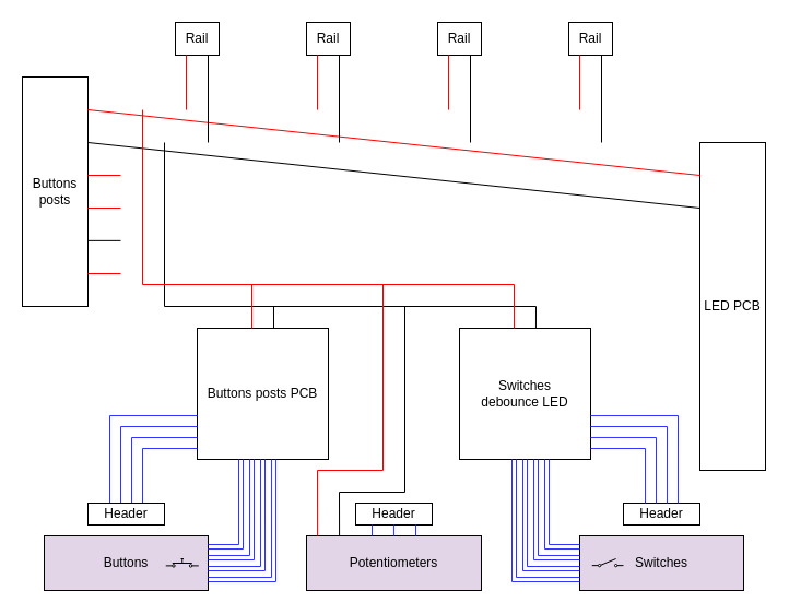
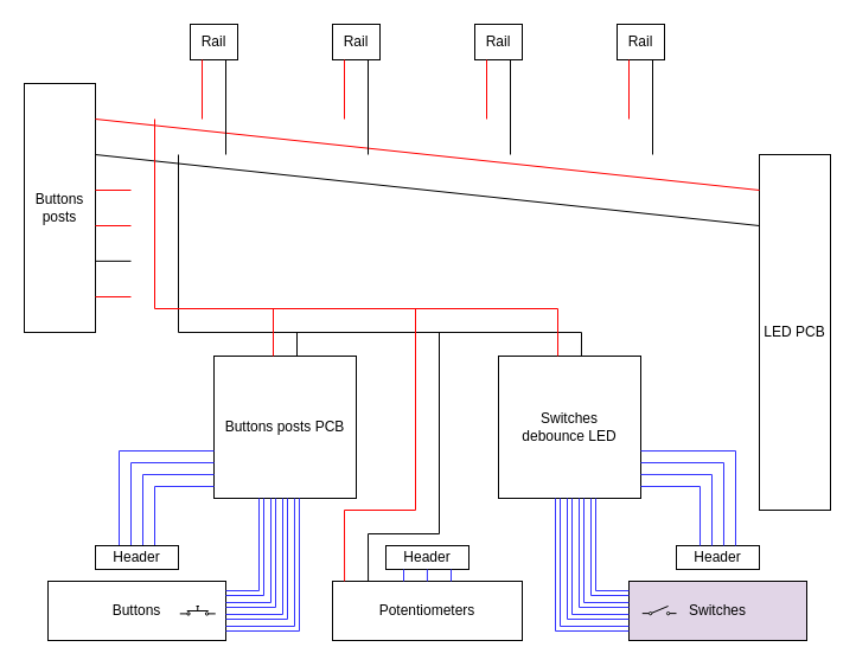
  <mxCell id="0" />
  <mxCell id="1" parent="0" />
  <mxCell id="2" value="Buttons posts" style="rounded=0;whiteSpace=wrap;html=1;" vertex="1" parent="1"><mxGeometry x="20" y="70" width="60" height="210" as="geometry" /></mxCell>
  <mxCell id="3" value="LED PCB" style="rounded=0;whiteSpace=wrap;html=1;" vertex="1" parent="1"><mxGeometry x="640" y="130" width="60" height="300" as="geometry" /></mxCell>
  <mxCell id="4" value="Switches debounce&lt;span style=&quot;background-color: initial;&quot;&gt;&amp;nbsp;LED&lt;/span&gt;" style="rounded=0;whiteSpace=wrap;html=1;" vertex="1" parent="1"><mxGeometry x="420" y="300" width="120" height="120" as="geometry" /></mxCell>
  <mxCell id="5" value="Buttons posts&lt;span style=&quot;background-color: initial;&quot;&gt;&amp;nbsp;PCB&lt;/span&gt;" style="rounded=0;whiteSpace=wrap;html=1;" vertex="1" parent="1"><mxGeometry x="180" y="300" width="120" height="120" as="geometry" /></mxCell>
- <mxCell id="6" value="Potentiometers" style="rounded=0;whiteSpace=wrap;html=1;fillColor=#e1d5e7;" vertex="1" parent="1"><mxGeometry x="280" y="490" width="160" height="50" as="geometry" /></mxCell>
+ <mxCell id="6" value="Potentiometers" style="rounded=0;whiteSpace=wrap;html=1;" vertex="1" parent="1"><mxGeometry x="280" y="490" width="160" height="50" as="geometry" /></mxCell>
  <mxCell id="7" value="Switches" style="rounded=0;whiteSpace=wrap;html=1;fillColor=#e1d5e7;" vertex="1" parent="1"><mxGeometry x="530" y="490" width="150" height="50" as="geometry" /></mxCell>
- <mxCell id="8" value="Buttons" style="rounded=0;whiteSpace=wrap;html=1;fillColor=#e1d5e7;" vertex="1" parent="1"><mxGeometry x="40" y="490" width="150" height="50" as="geometry" /></mxCell>
+ <mxCell id="8" value="Buttons" style="rounded=0;whiteSpace=wrap;html=1;" vertex="1" parent="1"><mxGeometry x="40" y="490" width="150" height="50" as="geometry" /></mxCell>
  <mxCell id="9" value="Rail" style="rounded=0;whiteSpace=wrap;html=1;" vertex="1" parent="1"><mxGeometry x="160" y="20" width="40" height="30" as="geometry" /></mxCell>
  <mxCell id="10" value="Rail" style="rounded=0;whiteSpace=wrap;html=1;" vertex="1" parent="1"><mxGeometry x="280" y="20" width="40" height="30" as="geometry" /></mxCell>
  <mxCell id="11" value="Rail" style="rounded=0;whiteSpace=wrap;html=1;" vertex="1" parent="1"><mxGeometry x="400" y="20" width="40" height="30" as="geometry" /></mxCell>
  <mxCell id="12" value="Rail" style="rounded=0;whiteSpace=wrap;html=1;" vertex="1" parent="1"><mxGeometry x="520" y="20" width="40" height="30" as="geometry" /></mxCell>
  <mxCell id="13" value="" style="endArrow=none;html=1;rounded=0;fillColor=#f8cecc;strokeColor=#FF0000;" edge="1" parent="1"><mxGeometry width="50" height="50" relative="1" as="geometry"><mxPoint x="80" y="250" as="sourcePoint" /><mxPoint x="110" y="250" as="targetPoint" /></mxGeometry></mxCell>
  <mxCell id="14" value="" style="endArrow=none;html=1;rounded=0;" edge="1" parent="1"><mxGeometry width="50" height="50" relative="1" as="geometry"><mxPoint x="80" y="219.86" as="sourcePoint" /><mxPoint x="110" y="219.86" as="targetPoint" /></mxGeometry></mxCell>
  <mxCell id="15" value="" style="endArrow=none;html=1;rounded=0;fillColor=#f8cecc;strokeColor=#FF0000;" edge="1" parent="1"><mxGeometry width="50" height="50" relative="1" as="geometry"><mxPoint x="80" y="190" as="sourcePoint" /><mxPoint x="110" y="190" as="targetPoint" /></mxGeometry></mxCell>
  <mxCell id="16" value="" style="endArrow=none;html=1;rounded=0;fillColor=#f8cecc;strokeColor=#FF0000;" edge="1" parent="1"><mxGeometry width="50" height="50" relative="1" as="geometry"><mxPoint x="80" y="160" as="sourcePoint" /><mxPoint x="110" y="160" as="targetPoint" /></mxGeometry></mxCell>
  <mxCell id="17" value="" style="endArrow=none;html=1;rounded=0;entryX=0;entryY=0.2;entryDx=0;entryDy=0;entryPerimeter=0;" edge="1" parent="1" target="3"><mxGeometry width="50" height="50" relative="1" as="geometry"><mxPoint x="80" y="130" as="sourcePoint" /><mxPoint x="590" y="130" as="targetPoint" /></mxGeometry></mxCell>
  <mxCell id="18" value="" style="endArrow=none;html=1;rounded=0;fillColor=#f8cecc;strokeColor=#FF0000;entryX=0;entryY=0.1;entryDx=0;entryDy=0;entryPerimeter=0;" edge="1" parent="1" target="3"><mxGeometry width="50" height="50" relative="1" as="geometry"><mxPoint x="80" y="100" as="sourcePoint" /><mxPoint x="630" y="100" as="targetPoint" /></mxGeometry></mxCell>
  <mxCell id="19" value="" style="endArrow=none;html=1;rounded=0;fillColor=#f8cecc;strokeColor=#FF0000;exitX=0.25;exitY=1;exitDx=0;exitDy=0;" edge="1" parent="1" source="9"><mxGeometry width="50" height="50" relative="1" as="geometry"><mxPoint x="160" y="60" as="sourcePoint" /><mxPoint x="170" y="100" as="targetPoint" /></mxGeometry></mxCell>
  <mxCell id="20" value="" style="endArrow=none;html=1;rounded=0;fillColor=#f8cecc;strokeColor=#FF0000;exitX=0.25;exitY=1;exitDx=0;exitDy=0;" edge="1" parent="1"><mxGeometry width="50" height="50" relative="1" as="geometry"><mxPoint x="290" y="50" as="sourcePoint" /><mxPoint x="290" y="100" as="targetPoint" /></mxGeometry></mxCell>
  <mxCell id="21" value="" style="endArrow=none;html=1;rounded=0;fillColor=#f8cecc;strokeColor=#FF0000;exitX=0.25;exitY=1;exitDx=0;exitDy=0;" edge="1" parent="1"><mxGeometry width="50" height="50" relative="1" as="geometry"><mxPoint x="410" y="50" as="sourcePoint" /><mxPoint x="410" y="100" as="targetPoint" /></mxGeometry></mxCell>
  <mxCell id="22" value="" style="endArrow=none;html=1;rounded=0;fillColor=#f8cecc;strokeColor=#FF0000;exitX=0.25;exitY=1;exitDx=0;exitDy=0;" edge="1" parent="1"><mxGeometry width="50" height="50" relative="1" as="geometry"><mxPoint x="530" y="50" as="sourcePoint" /><mxPoint x="530" y="100" as="targetPoint" /></mxGeometry></mxCell>
  <mxCell id="23" value="" style="endArrow=none;html=1;rounded=0;fillColor=#f8cecc;strokeColor=#000000;exitX=0.25;exitY=1;exitDx=0;exitDy=0;" edge="1" parent="1"><mxGeometry width="50" height="50" relative="1" as="geometry"><mxPoint x="190" y="50" as="sourcePoint" /><mxPoint x="190" y="130" as="targetPoint" /></mxGeometry></mxCell>
  <mxCell id="24" value="" style="endArrow=none;html=1;rounded=0;fillColor=#f8cecc;strokeColor=#000000;exitX=0.25;exitY=1;exitDx=0;exitDy=0;" edge="1" parent="1"><mxGeometry width="50" height="50" relative="1" as="geometry"><mxPoint x="550" y="50" as="sourcePoint" /><mxPoint x="550" y="130" as="targetPoint" /></mxGeometry></mxCell>
  <mxCell id="25" value="" style="endArrow=none;html=1;rounded=0;fillColor=#f8cecc;strokeColor=#000000;exitX=0.25;exitY=1;exitDx=0;exitDy=0;" edge="1" parent="1"><mxGeometry width="50" height="50" relative="1" as="geometry"><mxPoint x="430" y="50" as="sourcePoint" /><mxPoint x="430" y="130" as="targetPoint" /></mxGeometry></mxCell>
  <mxCell id="26" value="" style="endArrow=none;html=1;rounded=0;fillColor=#f8cecc;strokeColor=#000000;exitX=0.25;exitY=1;exitDx=0;exitDy=0;" edge="1" parent="1"><mxGeometry width="50" height="50" relative="1" as="geometry"><mxPoint x="310" y="50" as="sourcePoint" /><mxPoint x="310" y="130" as="targetPoint" /></mxGeometry></mxCell>
  <mxCell id="27" value="" style="endArrow=none;html=1;rounded=0;fillColor=#f8cecc;strokeColor=#000000;entryX=0.583;entryY=0;entryDx=0;entryDy=0;entryPerimeter=0;" edge="1" parent="1" target="4"><mxGeometry width="50" height="50" relative="1" as="geometry"><mxPoint x="150" y="130" as="sourcePoint" /><mxPoint x="490" y="290" as="targetPoint" /><Array as="points"><mxPoint x="150" y="280" /><mxPoint x="490" y="280" /></Array></mxGeometry></mxCell>
  <mxCell id="28" value="" style="endArrow=none;html=1;rounded=0;fillColor=#f8cecc;strokeColor=#FF0000;exitX=0.25;exitY=1;exitDx=0;exitDy=0;entryX=0.417;entryY=0;entryDx=0;entryDy=0;entryPerimeter=0;" edge="1" parent="1" target="4"><mxGeometry width="50" height="50" relative="1" as="geometry"><mxPoint x="130" y="100" as="sourcePoint" /><mxPoint x="470" y="290" as="targetPoint" /><Array as="points"><mxPoint x="130" y="260" /><mxPoint x="470" y="260" /></Array></mxGeometry></mxCell>
  <mxCell id="29" value="" style="endArrow=none;html=1;rounded=0;fillColor=#f8cecc;strokeColor=#000000;" edge="1" parent="1"><mxGeometry width="50" height="50" relative="1" as="geometry"><mxPoint x="250" y="280" as="sourcePoint" /><mxPoint x="250" y="300" as="targetPoint" /></mxGeometry></mxCell>
  <mxCell id="30" value="" style="endArrow=none;html=1;rounded=0;fillColor=#f8cecc;strokeColor=#FF0000;" edge="1" parent="1"><mxGeometry width="50" height="50" relative="1" as="geometry"><mxPoint x="230" y="260" as="sourcePoint" /><mxPoint x="230" y="300" as="targetPoint" /></mxGeometry></mxCell>
  <mxCell id="31" value="" style="endArrow=none;html=1;rounded=0;fillColor=#f8cecc;strokeColor=#FF0000;exitX=0.25;exitY=1;exitDx=0;exitDy=0;entryX=0.063;entryY=0;entryDx=0;entryDy=0;entryPerimeter=0;" edge="1" parent="1" target="6"><mxGeometry width="50" height="50" relative="1" as="geometry"><mxPoint x="350" y="260" as="sourcePoint" /><mxPoint x="290" y="480" as="targetPoint" /><Array as="points"><mxPoint x="350" y="430" /><mxPoint x="290" y="430" /></Array></mxGeometry></mxCell>
  <mxCell id="32" value="" style="endArrow=none;html=1;rounded=0;fillColor=#f8cecc;strokeColor=#000000;entryX=0.188;entryY=0;entryDx=0;entryDy=0;entryPerimeter=0;" edge="1" parent="1" target="6"><mxGeometry width="50" height="50" relative="1" as="geometry"><mxPoint x="370" y="280" as="sourcePoint" /><mxPoint x="300" y="480" as="targetPoint" /><Array as="points"><mxPoint x="370" y="450" /><mxPoint x="310" y="450" /></Array></mxGeometry></mxCell>
  <mxCell id="33" value="" style="endArrow=none;html=1;rounded=0;strokeColor=#3333FF;shape=link;entryX=0.417;entryY=1;entryDx=0;entryDy=0;entryPerimeter=0;" edge="1" parent="1" target="5"><mxGeometry width="50" height="50" relative="1" as="geometry"><mxPoint x="190" y="510" as="sourcePoint" /><mxPoint x="230" y="430" as="targetPoint" /><Array as="points"><mxPoint x="230" y="510" /></Array></mxGeometry></mxCell>
  <mxCell id="34" value="" style="endArrow=none;html=1;rounded=0;strokeColor=#3333FF;shape=link;exitX=1;exitY=0.6;exitDx=0;exitDy=0;exitPerimeter=0;" edge="1" parent="1" source="8" target="5"><mxGeometry width="50" height="50" relative="1" as="geometry"><mxPoint x="200" y="520" as="sourcePoint" /><mxPoint x="240" y="430" as="targetPoint" /><Array as="points"><mxPoint x="240" y="520" /></Array></mxGeometry></mxCell>
  <mxCell id="35" value="" style="endArrow=none;html=1;rounded=0;strokeColor=#3333FF;shape=link;entryX=0.583;entryY=1;entryDx=0;entryDy=0;entryPerimeter=0;exitX=1;exitY=0.8;exitDx=0;exitDy=0;exitPerimeter=0;" edge="1" parent="1" source="8" target="5"><mxGeometry width="50" height="50" relative="1" as="geometry"><mxPoint x="210" y="530" as="sourcePoint" /><mxPoint x="250" y="440" as="targetPoint" /><Array as="points"><mxPoint x="250" y="530" /></Array></mxGeometry></mxCell>
  <mxCell id="36" value="" style="endArrow=none;html=1;rounded=0;strokeColor=#3333FF;shape=link;" edge="1" parent="1"><mxGeometry width="50" height="50" relative="1" as="geometry"><mxPoint x="190" y="500" as="sourcePoint" /><mxPoint x="220" y="420" as="targetPoint" /><Array as="points"><mxPoint x="220" y="500" /></Array></mxGeometry></mxCell>
  <mxCell id="37" value="" style="endArrow=none;html=1;rounded=0;strokeColor=#3333FF;shape=link;entryX=0.417;entryY=1;entryDx=0;entryDy=0;entryPerimeter=0;" edge="1" parent="1"><mxGeometry width="50" height="50" relative="1" as="geometry"><mxPoint x="530" y="510" as="sourcePoint" /><mxPoint x="490" y="420" as="targetPoint" /><Array as="points"><mxPoint x="490" y="510" /></Array></mxGeometry></mxCell>
  <mxCell id="38" value="" style="endArrow=none;html=1;rounded=0;strokeColor=#3333FF;shape=link;exitX=1;exitY=0.6;exitDx=0;exitDy=0;exitPerimeter=0;" edge="1" parent="1"><mxGeometry width="50" height="50" relative="1" as="geometry"><mxPoint x="530" y="520" as="sourcePoint" /><mxPoint x="480" y="420" as="targetPoint" /><Array as="points"><mxPoint x="480" y="520" /></Array></mxGeometry></mxCell>
  <mxCell id="39" value="" style="endArrow=none;html=1;rounded=0;strokeColor=#3333FF;shape=link;entryX=0.583;entryY=1;entryDx=0;entryDy=0;entryPerimeter=0;exitX=1;exitY=0.8;exitDx=0;exitDy=0;exitPerimeter=0;" edge="1" parent="1"><mxGeometry width="50" height="50" relative="1" as="geometry"><mxPoint x="530" y="530" as="sourcePoint" /><mxPoint x="470" y="420" as="targetPoint" /><Array as="points"><mxPoint x="470" y="530" /></Array></mxGeometry></mxCell>
  <mxCell id="40" value="" style="endArrow=none;html=1;rounded=0;strokeColor=#3333FF;shape=link;" edge="1" parent="1"><mxGeometry width="50" height="50" relative="1" as="geometry"><mxPoint x="530" y="500" as="sourcePoint" /><mxPoint x="500" y="420" as="targetPoint" /><Array as="points"><mxPoint x="500" y="500" /></Array></mxGeometry></mxCell>
  <mxCell id="41" value="Header" style="rounded=0;whiteSpace=wrap;html=1;" vertex="1" parent="1"><mxGeometry x="570" y="460" width="70" height="20" as="geometry" /></mxCell>
  <mxCell id="42" value="" style="endArrow=none;html=1;rounded=0;entryX=0.286;entryY=0;entryDx=0;entryDy=0;entryPerimeter=0;strokeColor=#3333FF;" edge="1" parent="1" target="41"><mxGeometry width="50" height="50" relative="1" as="geometry"><mxPoint x="540" y="410" as="sourcePoint" /><mxPoint x="590" y="450" as="targetPoint" /><Array as="points"><mxPoint x="590" y="410" /></Array></mxGeometry></mxCell>
  <mxCell id="43" value="" style="endArrow=none;html=1;rounded=0;exitX=1;exitY=0.833;exitDx=0;exitDy=0;exitPerimeter=0;entryX=0.429;entryY=0;entryDx=0;entryDy=0;entryPerimeter=0;strokeColor=#3333FF;" edge="1" parent="1" source="4" target="41"><mxGeometry width="50" height="50" relative="1" as="geometry"><mxPoint x="550" y="400" as="sourcePoint" /><mxPoint x="600" y="450" as="targetPoint" /><Array as="points"><mxPoint x="600" y="400" /></Array></mxGeometry></mxCell>
  <mxCell id="44" value="" style="endArrow=none;html=1;rounded=0;exitX=1;exitY=0.75;exitDx=0;exitDy=0;entryX=0.571;entryY=0;entryDx=0;entryDy=0;entryPerimeter=0;strokeColor=#3333FF;" edge="1" parent="1" source="4" target="41"><mxGeometry width="50" height="50" relative="1" as="geometry"><mxPoint x="550" y="390" as="sourcePoint" /><mxPoint x="610" y="450" as="targetPoint" /><Array as="points"><mxPoint x="610" y="390" /></Array></mxGeometry></mxCell>
  <mxCell id="45" value="" style="endArrow=none;html=1;rounded=0;exitX=1;exitY=0.667;exitDx=0;exitDy=0;exitPerimeter=0;entryX=0.714;entryY=0;entryDx=0;entryDy=0;entryPerimeter=0;strokeColor=#3333FF;" edge="1" parent="1" source="4" target="41"><mxGeometry width="50" height="50" relative="1" as="geometry"><mxPoint x="550" y="380" as="sourcePoint" /><mxPoint x="620" y="450" as="targetPoint" /><Array as="points"><mxPoint x="620" y="380" /></Array></mxGeometry></mxCell>
  <mxCell id="46" value="" style="endArrow=none;html=1;rounded=0;entryX=0.286;entryY=0;entryDx=0;entryDy=0;entryPerimeter=0;strokeColor=#3333FF;" edge="1" parent="1"><mxGeometry width="50" height="50" relative="1" as="geometry"><mxPoint x="180" y="410" as="sourcePoint" /><mxPoint x="130" y="460" as="targetPoint" /><Array as="points"><mxPoint x="130" y="410" /></Array></mxGeometry></mxCell>
  <mxCell id="47" value="" style="endArrow=none;html=1;rounded=0;exitX=1;exitY=0.833;exitDx=0;exitDy=0;exitPerimeter=0;entryX=0.429;entryY=0;entryDx=0;entryDy=0;entryPerimeter=0;strokeColor=#3333FF;" edge="1" parent="1"><mxGeometry width="50" height="50" relative="1" as="geometry"><mxPoint x="180" y="400" as="sourcePoint" /><mxPoint x="120" y="460" as="targetPoint" /><Array as="points"><mxPoint x="120" y="400" /></Array></mxGeometry></mxCell>
  <mxCell id="48" value="" style="endArrow=none;html=1;rounded=0;exitX=1;exitY=0.75;exitDx=0;exitDy=0;entryX=0.571;entryY=0;entryDx=0;entryDy=0;entryPerimeter=0;strokeColor=#3333FF;" edge="1" parent="1"><mxGeometry width="50" height="50" relative="1" as="geometry"><mxPoint x="180" y="390" as="sourcePoint" /><mxPoint x="110" y="460" as="targetPoint" /><Array as="points"><mxPoint x="110" y="390" /></Array></mxGeometry></mxCell>
  <mxCell id="49" value="" style="endArrow=none;html=1;rounded=0;exitX=1;exitY=0.667;exitDx=0;exitDy=0;exitPerimeter=0;entryX=0.714;entryY=0;entryDx=0;entryDy=0;entryPerimeter=0;strokeColor=#3333FF;" edge="1" parent="1"><mxGeometry width="50" height="50" relative="1" as="geometry"><mxPoint x="180" y="380" as="sourcePoint" /><mxPoint x="100" y="460" as="targetPoint" /><Array as="points"><mxPoint x="100" y="380" /></Array></mxGeometry></mxCell>
  <mxCell id="50" value="Header" style="rounded=0;whiteSpace=wrap;html=1;" vertex="1" parent="1"><mxGeometry x="80" y="460" width="70" height="20" as="geometry" /></mxCell>
  <mxCell id="51" value="Header" style="rounded=0;whiteSpace=wrap;html=1;" vertex="1" parent="1"><mxGeometry x="325" y="460" width="70" height="20" as="geometry" /></mxCell>
  <mxCell id="52" value="" style="endArrow=none;html=1;rounded=0;strokeColor=#3333FF;" edge="1" parent="1"><mxGeometry width="50" height="50" relative="1" as="geometry"><mxPoint x="359.93" y="490" as="sourcePoint" /><mxPoint x="359.93" y="480" as="targetPoint" /></mxGeometry></mxCell>
  <mxCell id="53" value="" style="endArrow=none;html=1;rounded=0;strokeColor=#3333FF;" edge="1" parent="1"><mxGeometry width="50" height="50" relative="1" as="geometry"><mxPoint x="340" y="490" as="sourcePoint" /><mxPoint x="340" y="480" as="targetPoint" /></mxGeometry></mxCell>
  <mxCell id="54" value="" style="endArrow=none;html=1;rounded=0;strokeColor=#3333FF;" edge="1" parent="1"><mxGeometry width="50" height="50" relative="1" as="geometry"><mxPoint x="380" y="490" as="sourcePoint" /><mxPoint x="380" y="480" as="targetPoint" /></mxGeometry></mxCell>
  <mxCell id="55" value="" style="html=1;shape=mxgraph.electrical.electro-mechanical.pushbutton;aspect=fixed;elSwitchState=off;" vertex="1" parent="1"><mxGeometry x="151.25" y="511" width="30" height="8" as="geometry" /></mxCell>
  <mxCell id="56" value="" style="html=1;shape=mxgraph.electrical.electro-mechanical.singleSwitch;aspect=fixed;elSwitchState=off;" vertex="1" parent="1"><mxGeometry x="541.25" y="511" width="28.75" height="7.67" as="geometry" /></mxCell>
